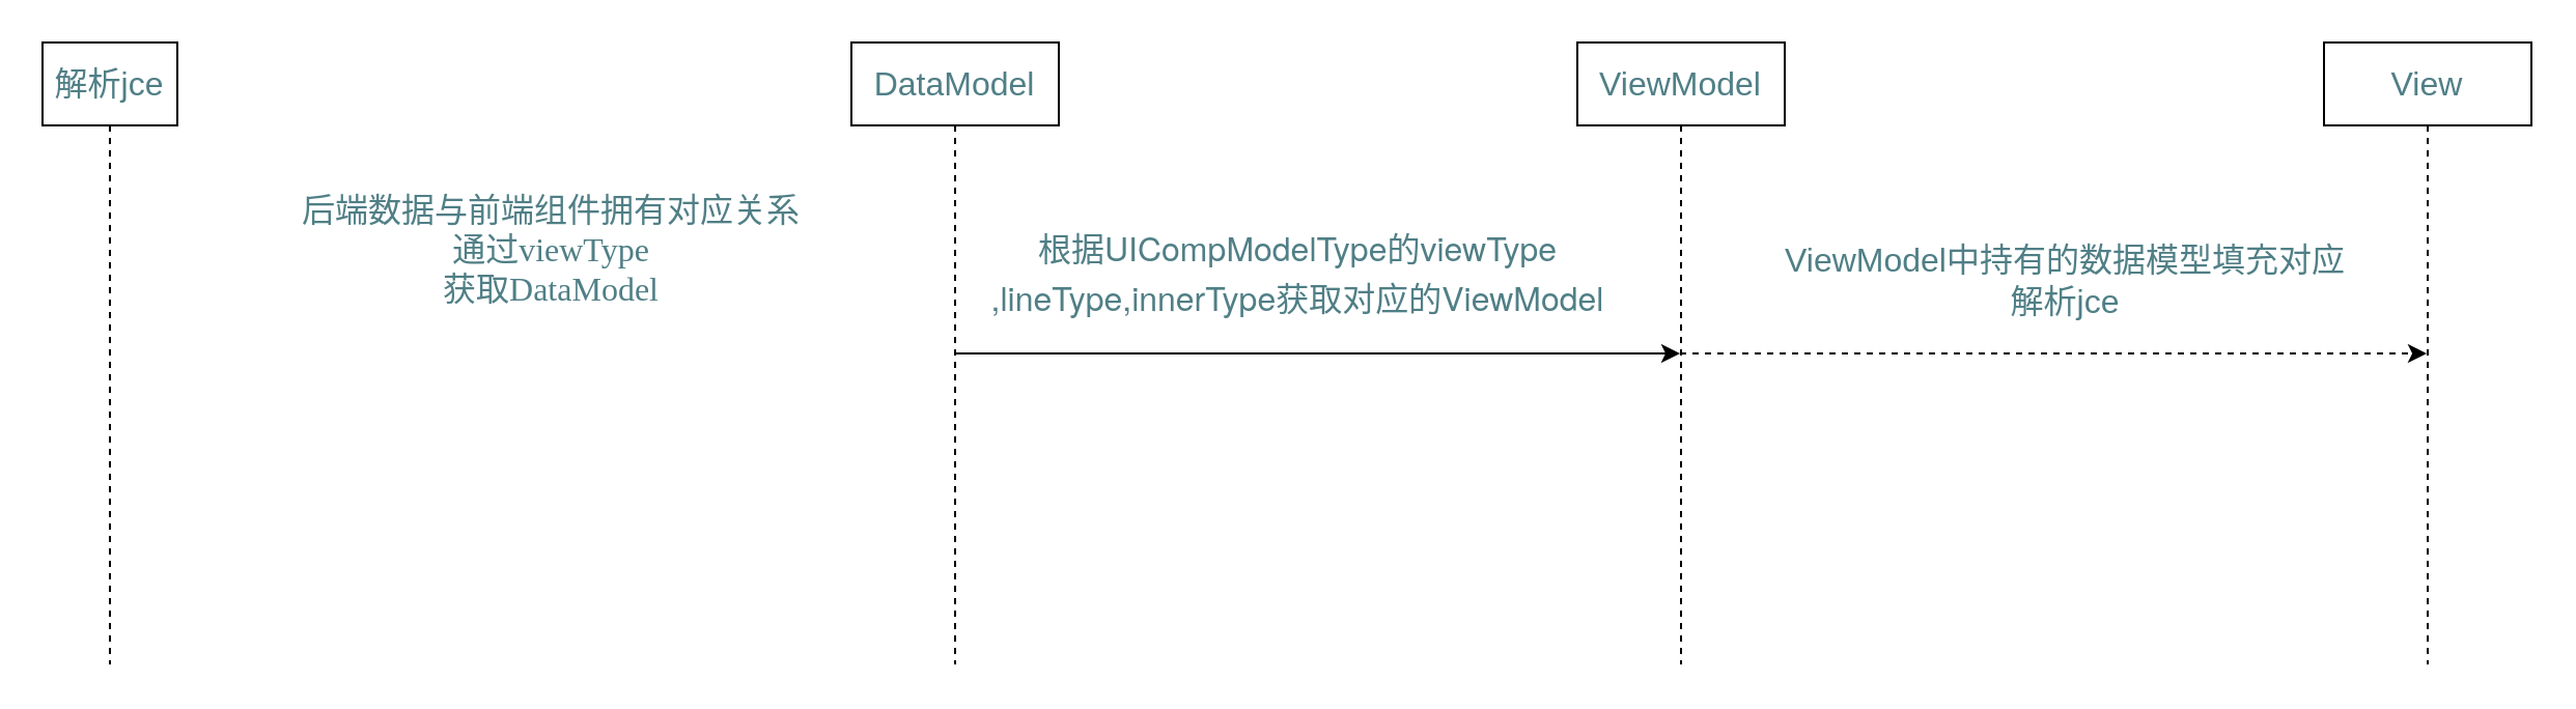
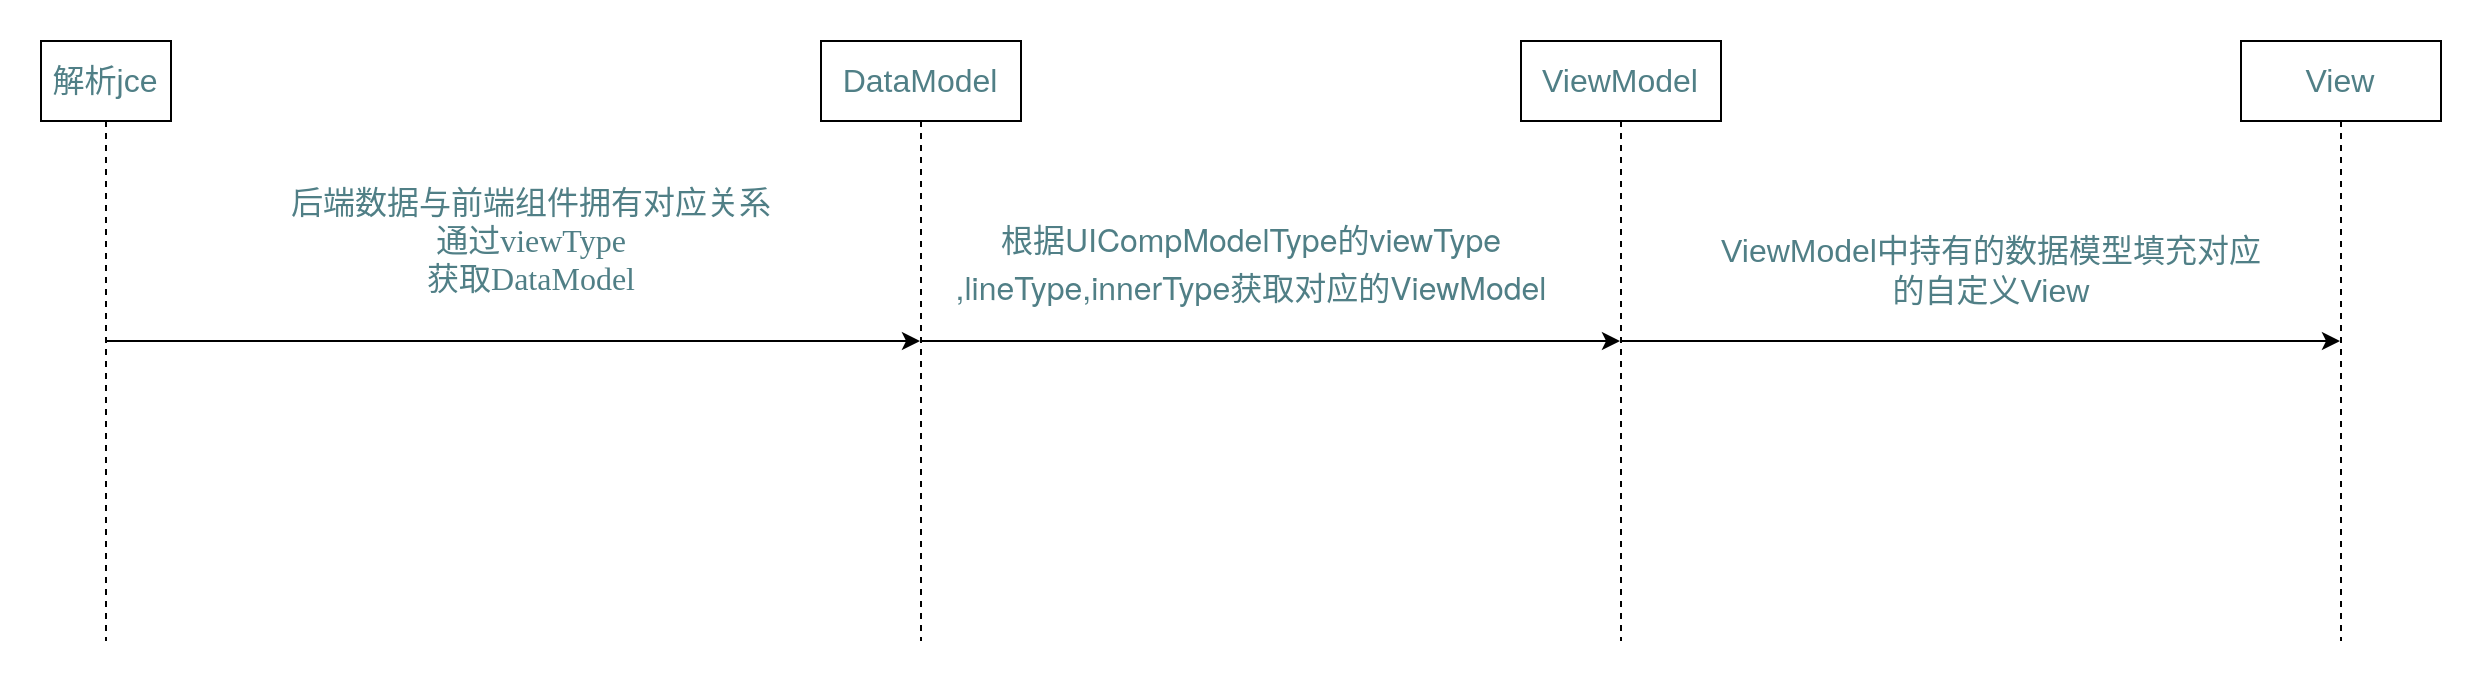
  <mxCell id="0" />
  <mxCell id="1" parent="0" />
+ <mxCell id="2" style="edgeStyle=orthogonalEdgeStyle;rounded=0;orthogonalLoop=1;jettySize=auto;html=1;fontSize=16;fontColor=#507F86;" edge="1" parent="1" source="3" target="5"><mxGeometry relative="1" as="geometry" /></mxCell>
  <mxCell id="3" value="解析jce" style="shape=umlLifeline;perimeter=lifelinePerimeter;whiteSpace=wrap;html=1;container=1;collapsible=0;recursiveResize=0;outlineConnect=0;fontSize=16;fontColor=#507F86;" vertex="1" parent="1"><mxGeometry x="20" y="20" width="65" height="300" as="geometry" /></mxCell>
  <mxCell id="4" style="edgeStyle=orthogonalEdgeStyle;rounded=0;orthogonalLoop=1;jettySize=auto;html=1;fontSize=16;fontColor=#507F86;" edge="1" parent="1" source="5" target="7"><mxGeometry relative="1" as="geometry" /></mxCell>
  <mxCell id="5" value="DataModel" style="shape=umlLifeline;perimeter=lifelinePerimeter;whiteSpace=wrap;html=1;container=1;collapsible=0;recursiveResize=0;outlineConnect=0;fontSize=16;fontColor=#507F86;" vertex="1" parent="1"><mxGeometry x="410" y="20" width="100" height="300" as="geometry" /></mxCell>
- <mxCell id="6" style="edgeStyle=orthogonalEdgeStyle;rounded=0;orthogonalLoop=1;jettySize=auto;html=1;fontSize=16;fontColor=#507F86;dashed=1;" edge="1" parent="1" source="7" target="8"><mxGeometry relative="1" as="geometry" /></mxCell>
+ <mxCell id="6" style="edgeStyle=orthogonalEdgeStyle;rounded=0;orthogonalLoop=1;jettySize=auto;html=1;fontSize=16;fontColor=#507F86;" edge="1" parent="1" source="7" target="8"><mxGeometry relative="1" as="geometry" /></mxCell>
  <mxCell id="7" value="ViewModel" style="shape=umlLifeline;perimeter=lifelinePerimeter;whiteSpace=wrap;html=1;container=1;collapsible=0;recursiveResize=0;outlineConnect=0;fontSize=16;fontColor=#507F86;" vertex="1" parent="1"><mxGeometry x="760" y="20" width="100" height="300" as="geometry" /></mxCell>
  <mxCell id="8" value="View" style="shape=umlLifeline;perimeter=lifelinePerimeter;whiteSpace=wrap;html=1;container=1;collapsible=0;recursiveResize=0;outlineConnect=0;fontSize=16;fontColor=#507F86;" vertex="1" parent="1"><mxGeometry x="1120" y="20" width="100" height="300" as="geometry" /></mxCell>
  <mxCell id="9" value="后端数据与前端组件拥有对应关系&lt;br style=&quot;font-size: 16px&quot;&gt;通过&lt;span style=&quot;background-color: rgb(255 , 255 , 255) ; font-family: &amp;#34;menlo&amp;#34; ; font-size: 16px&quot;&gt;viewType&lt;/span&gt;&lt;span style=&quot;background-color: rgb(255 , 255 , 255) ; font-family: &amp;#34;menlo&amp;#34; ; font-size: 16px&quot;&gt;&lt;br style=&quot;font-size: 16px&quot;&gt;获取DataModel&lt;br style=&quot;font-size: 16px&quot;&gt;&lt;/span&gt;" style="text;html=1;align=center;verticalAlign=middle;resizable=0;points=[];autosize=1;fontSize=16;fontColor=#507F86;" vertex="1" parent="1"><mxGeometry x="135" y="90" width="260" height="60" as="geometry" /></mxCell>
  <mxCell id="10" value="&lt;p class=&quot;p1&quot; style=&quot;margin: 0px; font-stretch: normal; line-height: normal; font-family: &amp;quot;helvetica neue&amp;quot;; background-color: rgb(255, 255, 255); font-size: 16px;&quot;&gt;根据UICompModelType的&lt;span style=&quot;font-size: 16px;&quot;&gt;viewType&lt;/span&gt;&lt;/p&gt;&lt;p class=&quot;p1&quot; style=&quot;margin: 0px; font-stretch: normal; line-height: normal; font-family: &amp;quot;helvetica neue&amp;quot;; background-color: rgb(255, 255, 255); font-size: 16px;&quot;&gt;,&lt;span style=&quot;font-size: 16px;&quot;&gt;lineType,&lt;/span&gt;&lt;span style=&quot;font-size: 16px;&quot;&gt;innerType&lt;/span&gt;获取对应的ViewModel&lt;/p&gt;" style="text;html=1;align=center;verticalAlign=middle;resizable=0;points=[];autosize=1;fontSize=16;fontColor=#507F86;" vertex="1" parent="1"><mxGeometry x="470" y="105" width="310" height="50" as="geometry" /></mxCell>
  <mxCell id="11" value="&lt;p class=&quot;p1&quot; style=&quot;margin: 0px ; font-stretch: normal ; line-height: normal ; font-family: &amp;#34;helvetica neue&amp;#34; ; background-color: rgb(255 , 255 , 255) ; font-size: 16px&quot;&gt;&lt;br&gt;&lt;/p&gt;" style="text;html=1;align=center;verticalAlign=middle;resizable=0;points=[];autosize=1;fontSize=16;fontColor=#507F86;" vertex="1" parent="1"><mxGeometry x="975" y="125" width="20" height="20" as="geometry" /></mxCell>
- <mxCell id="12" value="&lt;span&gt;ViewModel中持有的数据模型填充对应&lt;br&gt;解析jce&lt;/span&gt;" style="text;html=1;align=center;verticalAlign=middle;resizable=0;points=[];autosize=1;fontSize=16;fontColor=#507F86;" vertex="1" parent="1"><mxGeometry x="850" y="115" width="290" height="40" as="geometry" /></mxCell>
+ <mxCell id="12" value="&lt;span&gt;ViewModel中持有的数据模型填充对应&lt;br&gt;的自定义View&lt;/span&gt;" style="text;html=1;align=center;verticalAlign=middle;resizable=0;points=[];autosize=1;fontSize=16;fontColor=#507F86;" vertex="1" parent="1"><mxGeometry x="850" y="115" width="290" height="40" as="geometry" /></mxCell>
